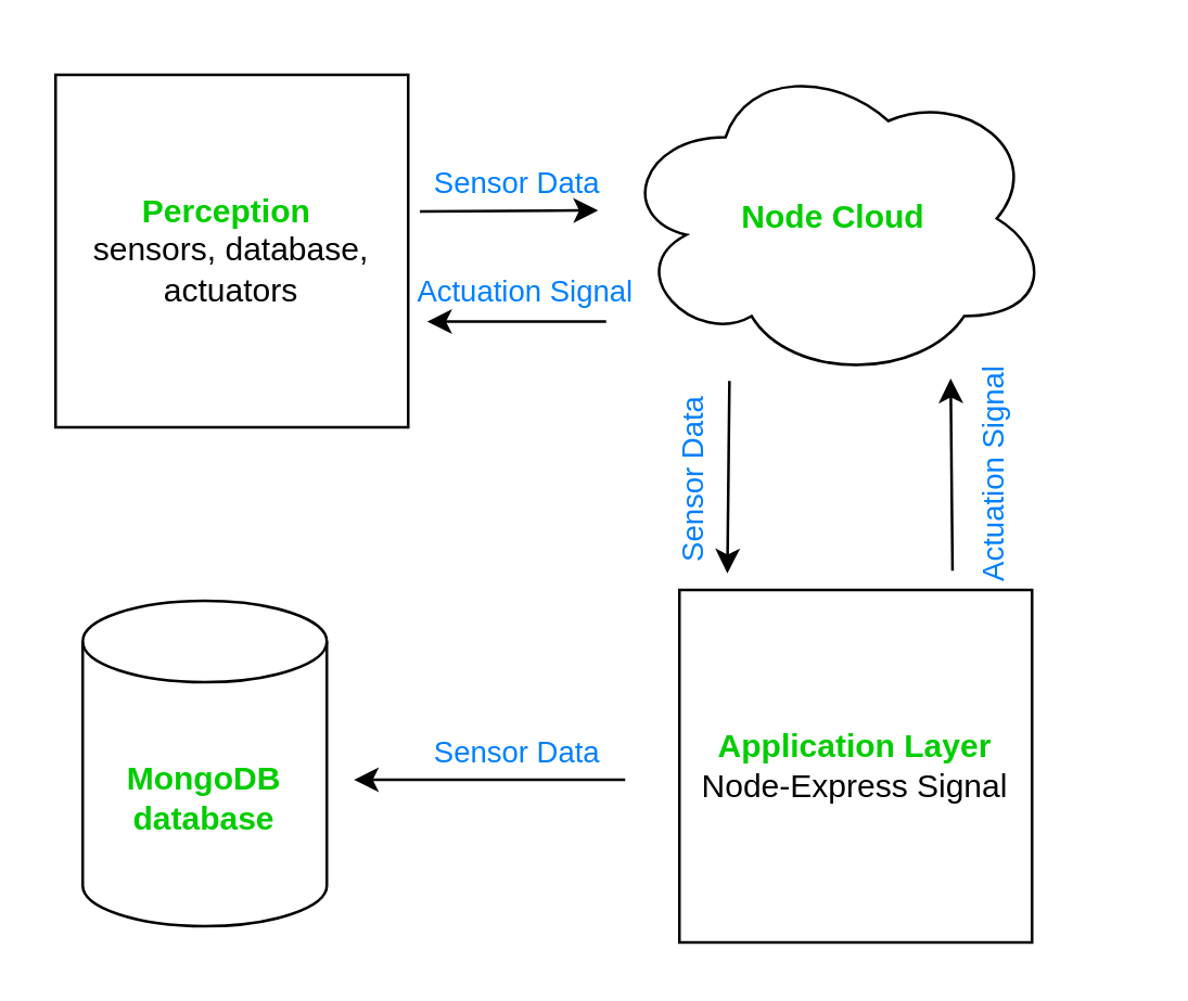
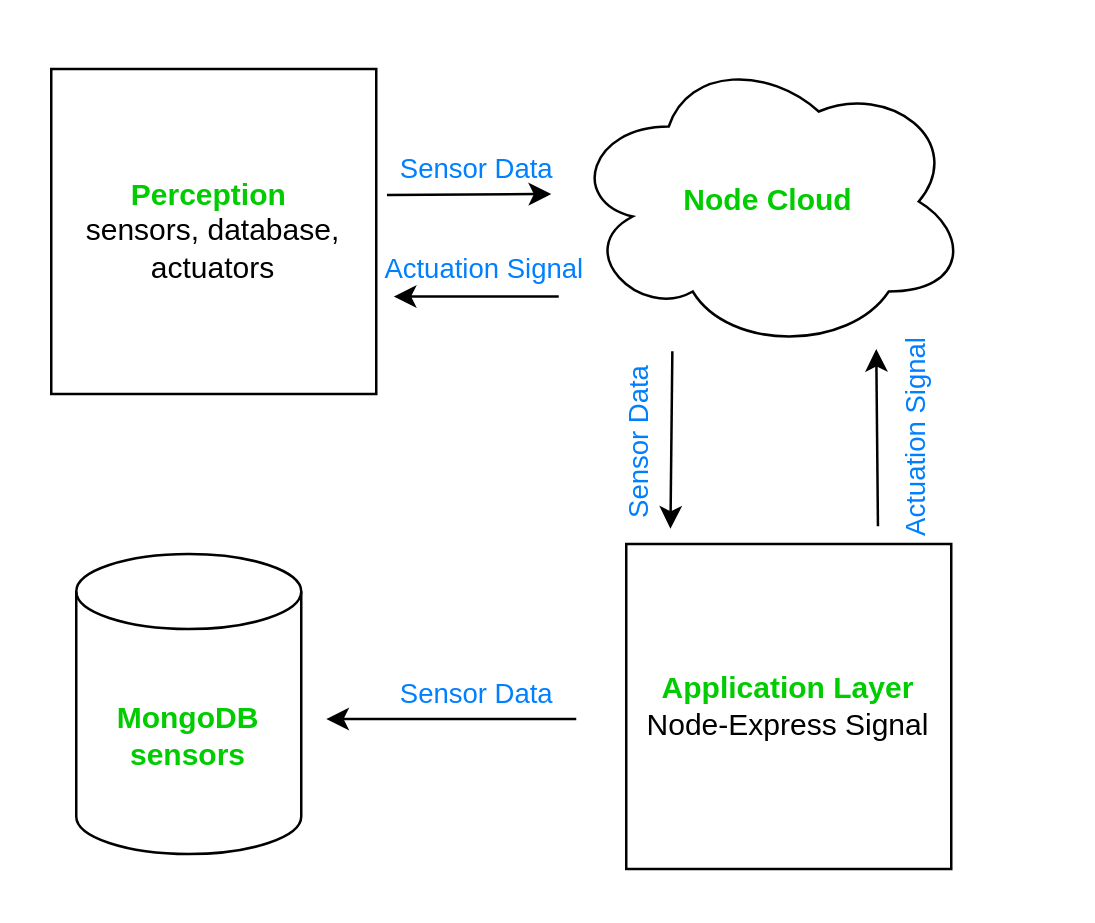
  <mxCell id="0" />
  <mxCell id="1" parent="0" />
  <mxCell id="2" value="&lt;font color=&quot;#00cc00&quot;&gt;&lt;b&gt;Perception&amp;nbsp;&lt;/b&gt;&lt;/font&gt;&lt;br&gt;&lt;div&gt;sensors, database,&lt;/div&gt;&lt;div&gt;actuators&lt;/div&gt;" style="whiteSpace=wrap;html=1;aspect=fixed;" vertex="1" parent="1"><mxGeometry x="20" y="27" width="130" height="130" as="geometry" /></mxCell>
- <mxCell id="3" value="&lt;b&gt;&lt;font color=&quot;#00cc00&quot;&gt;MongoDB database&lt;/font&gt;&lt;/b&gt;" style="shape=cylinder3;whiteSpace=wrap;html=1;boundedLbl=1;backgroundOutline=1;size=15;" vertex="1" parent="1"><mxGeometry x="30" y="221" width="90" height="120" as="geometry" /></mxCell>
+ <mxCell id="3" value="&lt;b&gt;&lt;font color=&quot;#00cc00&quot;&gt;MongoDB sensors&lt;/font&gt;&lt;/b&gt;" style="shape=cylinder3;whiteSpace=wrap;html=1;boundedLbl=1;backgroundOutline=1;size=15;" vertex="1" parent="1"><mxGeometry x="30" y="221" width="90" height="120" as="geometry" /></mxCell>
  <mxCell id="4" value="&lt;b&gt;&lt;font color=&quot;#00cc00&quot;&gt;Application Layer&lt;/font&gt;&lt;/b&gt;&lt;div&gt;Node-Express Signal&lt;/div&gt;" style="whiteSpace=wrap;html=1;aspect=fixed;" vertex="1" parent="1"><mxGeometry x="250" y="217" width="130" height="130" as="geometry" /></mxCell>
  <mxCell id="5" value="&lt;b&gt;&lt;font color=&quot;#00cc00&quot;&gt;Node Cloud&lt;/font&gt;&lt;/b&gt;" style="ellipse;shape=cloud;whiteSpace=wrap;html=1;" vertex="1" parent="1"><mxGeometry x="227" y="20" width="160" height="120" as="geometry" /></mxCell>
  <mxCell id="6" value="" style="endArrow=classic;html=1;rounded=0;exitX=1.033;exitY=0.388;exitDx=0;exitDy=0;exitPerimeter=0;" edge="1" parent="1" source="2"><mxGeometry width="50" height="50" relative="1" as="geometry"><mxPoint x="160" y="87" as="sourcePoint" /><mxPoint x="220" y="77" as="targetPoint" /></mxGeometry></mxCell>
  <mxCell id="7" value="&lt;font style=&quot;font-size: 11px;&quot;&gt;Sensor Data&lt;/font&gt;" style="text;html=1;align=center;verticalAlign=middle;resizable=0;points=[];autosize=1;strokeColor=none;fillColor=none;fontSize=11;fontColor=#007FFF;" vertex="1" parent="1"><mxGeometry x="150" y="52" width="80" height="30" as="geometry" /></mxCell>
  <mxCell id="8" value="" style="endArrow=classic;html=1;rounded=0;exitX=1.033;exitY=0.388;exitDx=0;exitDy=0;exitPerimeter=0;" edge="1" parent="1"><mxGeometry width="50" height="50" relative="1" as="geometry"><mxPoint x="223" y="118" as="sourcePoint" /><mxPoint x="157" y="118" as="targetPoint" /></mxGeometry></mxCell>
  <mxCell id="9" value="Actuation Signal" style="text;html=1;align=center;verticalAlign=middle;resizable=0;points=[];autosize=1;strokeColor=none;fillColor=none;fontSize=11;fontColor=#007FFF;" vertex="1" parent="1"><mxGeometry x="143" y="92" width="100" height="30" as="geometry" /></mxCell>
  <mxCell id="10" value="&lt;font style=&quot;font-size: 11px;&quot;&gt;Sensor Data&lt;/font&gt;" style="text;html=1;align=center;verticalAlign=middle;resizable=0;points=[];autosize=1;strokeColor=none;fillColor=none;fontSize=11;fontColor=#007FFF;rotation=-90;" vertex="1" parent="1"><mxGeometry x="215" y="162" width="80" height="30" as="geometry" /></mxCell>
  <mxCell id="11" value="" style="endArrow=classic;html=1;rounded=0;exitX=0.987;exitY=1.172;exitDx=0;exitDy=0;exitPerimeter=0;entryX=0.136;entryY=-0.024;entryDx=0;entryDy=0;entryPerimeter=0;" edge="1" parent="1"><mxGeometry width="50" height="50" relative="1" as="geometry"><mxPoint x="268.44" y="139.91" as="sourcePoint" /><mxPoint x="267.68" y="210.88" as="targetPoint" /></mxGeometry></mxCell>
  <mxCell id="12" value="Actuation Signal" style="text;html=1;align=center;verticalAlign=middle;resizable=0;points=[];autosize=1;strokeColor=none;fillColor=none;fontSize=11;fontColor=#007FFF;rotation=-90;" vertex="1" parent="1"><mxGeometry x="316" y="160" width="100" height="30" as="geometry" /></mxCell>
  <mxCell id="13" value="&lt;font style=&quot;font-size: 11px;&quot;&gt;Sensor Data&lt;/font&gt;" style="text;html=1;align=center;verticalAlign=middle;resizable=0;points=[];autosize=1;strokeColor=none;fillColor=none;fontSize=11;fontColor=#007FFF;" vertex="1" parent="1"><mxGeometry x="150" y="262" width="80" height="30" as="geometry" /></mxCell>
  <mxCell id="14" value="" style="endArrow=classic;html=1;rounded=0;" edge="1" parent="1"><mxGeometry width="50" height="50" relative="1" as="geometry"><mxPoint x="230" y="287" as="sourcePoint" /><mxPoint x="130" y="287" as="targetPoint" /></mxGeometry></mxCell>
  <mxCell id="15" value="" style="endArrow=classic;html=1;rounded=0;entryX=0.136;entryY=-0.024;entryDx=0;entryDy=0;entryPerimeter=0;" edge="1" parent="1"><mxGeometry width="50" height="50" relative="1" as="geometry"><mxPoint x="350.68" y="209.88" as="sourcePoint" /><mxPoint x="350" y="139" as="targetPoint" /></mxGeometry></mxCell>
